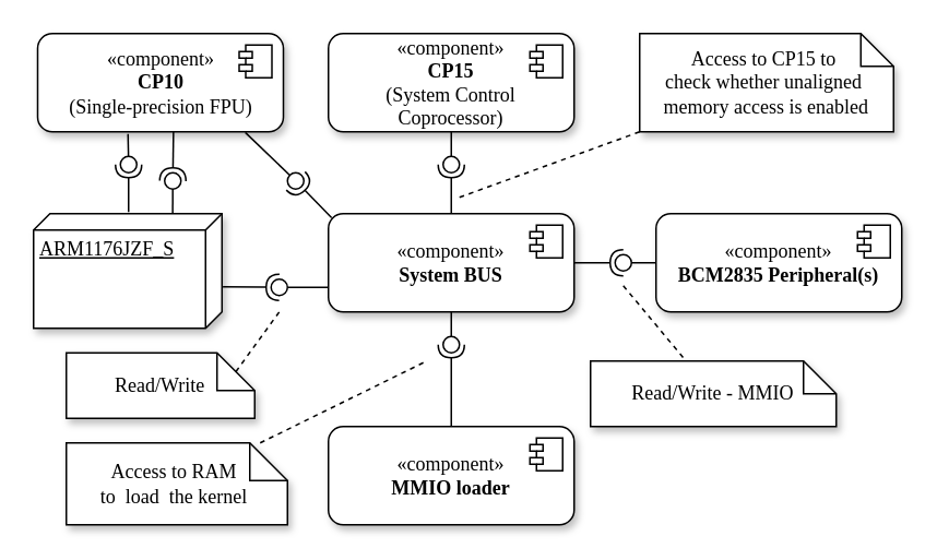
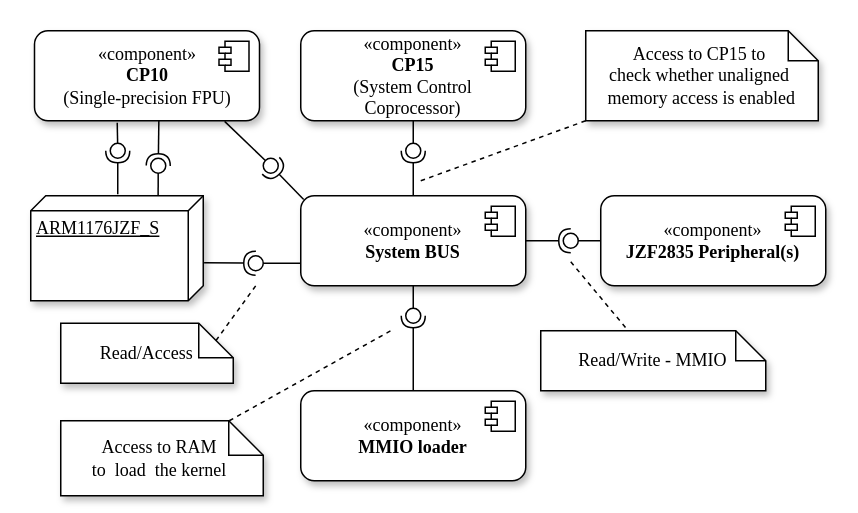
  <mxCell id="0" />
  <mxCell id="1" parent="0" />
  <mxCell id="2" value="«component»&lt;br&gt;&lt;b&gt;System BUS&lt;/b&gt;" style="html=1;dropTarget=0;whiteSpace=wrap;shadow=1;rounded=1;fontFamily=Computer Modern;" parent="1" vertex="1"><mxGeometry x="200" y="130" width="150" height="60" as="geometry" /></mxCell>
  <mxCell id="3" value="" style="shape=module;jettyWidth=8;jettyHeight=4;" parent="2" vertex="1"><mxGeometry x="1" width="20" height="20" relative="1" as="geometry"><mxPoint x="-27" y="7" as="offset" /></mxGeometry></mxCell>
  <mxCell id="4" value="«component»&lt;br&gt;&lt;b&gt;MMIO loader&lt;/b&gt;" style="html=1;dropTarget=0;whiteSpace=wrap;shadow=1;rounded=1;fontFamily=Computer Modern;" parent="1" vertex="1"><mxGeometry x="200" y="260" width="150" height="60" as="geometry" /></mxCell>
  <mxCell id="5" value="" style="shape=module;jettyWidth=8;jettyHeight=4;" parent="4" vertex="1"><mxGeometry x="1" width="20" height="20" relative="1" as="geometry"><mxPoint x="-27" y="7" as="offset" /></mxGeometry></mxCell>
- <mxCell id="6" value="«component»&lt;br&gt;&lt;b style=&quot;border-color: var(--border-color);&quot;&gt;BCM2835 Peripheral(s)&lt;/b&gt;" style="html=1;dropTarget=0;whiteSpace=wrap;shadow=1;rounded=1;fontFamily=Computer Modern;" parent="1" vertex="1"><mxGeometry x="400" y="130" width="150" height="60" as="geometry" /></mxCell>
+ <mxCell id="6" value="«component»&lt;br&gt;&lt;b style=&quot;border-color: var(--border-color);&quot;&gt;JZF2835 Peripheral(s)&lt;/b&gt;" style="html=1;dropTarget=0;whiteSpace=wrap;shadow=1;rounded=1;fontFamily=Computer Modern;" parent="1" vertex="1"><mxGeometry x="400" y="130" width="150" height="60" as="geometry" /></mxCell>
  <mxCell id="7" value="" style="shape=module;jettyWidth=8;jettyHeight=4;" parent="6" vertex="1"><mxGeometry x="1" width="20" height="20" relative="1" as="geometry"><mxPoint x="-27" y="7" as="offset" /></mxGeometry></mxCell>
  <mxCell id="8" value="" style="ellipse;whiteSpace=wrap;html=1;align=center;aspect=fixed;fillColor=none;strokeColor=none;resizable=0;perimeter=centerPerimeter;rotatable=0;allowArrows=0;points=[];outlineConnect=1;" parent="1" vertex="1"><mxGeometry x="50" y="220" width="10" height="10" as="geometry" /></mxCell>
  <mxCell id="9" value="" style="rounded=0;orthogonalLoop=1;jettySize=auto;html=1;endArrow=halfCircle;endFill=0;endSize=6;strokeWidth=1;sketch=0;exitX=0.5;exitY=0;exitDx=0;exitDy=0;" parent="1" source="4" edge="1"><mxGeometry relative="1" as="geometry"><mxPoint x="260" y="255" as="sourcePoint" /><mxPoint x="275" y="210" as="targetPoint" /></mxGeometry></mxCell>
  <mxCell id="10" value="" style="rounded=0;orthogonalLoop=1;jettySize=auto;html=1;endArrow=oval;endFill=0;sketch=0;sourcePerimeterSpacing=0;targetPerimeterSpacing=0;endSize=10;exitX=0.5;exitY=1;exitDx=0;exitDy=0;" parent="1" source="2" edge="1"><mxGeometry relative="1" as="geometry"><mxPoint x="220" y="215" as="sourcePoint" /><mxPoint x="275" y="210" as="targetPoint" /></mxGeometry></mxCell>
  <mxCell id="11" value="" style="ellipse;whiteSpace=wrap;html=1;align=center;aspect=fixed;fillColor=none;strokeColor=none;resizable=0;perimeter=centerPerimeter;rotatable=0;allowArrows=0;points=[];outlineConnect=1;" parent="1" vertex="1"><mxGeometry x="270" y="220" width="10" height="10" as="geometry" /></mxCell>
  <mxCell id="12" value="" style="rounded=0;orthogonalLoop=1;jettySize=auto;html=1;endArrow=halfCircle;endFill=0;endSize=6;strokeWidth=1;sketch=0;exitX=1;exitY=0.5;exitDx=0;exitDy=0;" parent="1" source="2" edge="1"><mxGeometry relative="1" as="geometry"><mxPoint x="285" y="275" as="sourcePoint" /><mxPoint x="380" y="160" as="targetPoint" /><Array as="points"><mxPoint x="380" y="160" /></Array></mxGeometry></mxCell>
  <mxCell id="13" value="" style="rounded=0;orthogonalLoop=1;jettySize=auto;html=1;endArrow=oval;endFill=0;sketch=0;sourcePerimeterSpacing=0;targetPerimeterSpacing=0;endSize=10;exitX=0;exitY=0.5;exitDx=0;exitDy=0;" parent="1" source="6" edge="1"><mxGeometry relative="1" as="geometry"><mxPoint x="432" y="183.56" as="sourcePoint" /><mxPoint x="380" y="160" as="targetPoint" /></mxGeometry></mxCell>
  <mxCell id="14" value="" style="ellipse;whiteSpace=wrap;html=1;align=center;aspect=fixed;fillColor=none;strokeColor=none;resizable=0;perimeter=centerPerimeter;rotatable=0;allowArrows=0;points=[];outlineConnect=1;" parent="1" vertex="1"><mxGeometry x="280" y="230" width="10" height="10" as="geometry" /></mxCell>
  <mxCell id="15" value="" style="rounded=0;orthogonalLoop=1;jettySize=auto;html=1;endArrow=halfCircle;endFill=0;endSize=6;strokeWidth=1;sketch=0;exitX=0.637;exitY=-0.005;exitDx=0;exitDy=0;exitPerimeter=0;" parent="1" source="23" edge="1"><mxGeometry relative="1" as="geometry"><mxPoint x="140" y="160" as="sourcePoint" /><mxPoint x="170" y="175" as="targetPoint" /></mxGeometry></mxCell>
  <mxCell id="16" value="" style="rounded=0;orthogonalLoop=1;jettySize=auto;html=1;endArrow=oval;endFill=0;sketch=0;sourcePerimeterSpacing=0;targetPerimeterSpacing=0;endSize=10;exitX=0;exitY=0.75;exitDx=0;exitDy=0;" parent="1" source="2" edge="1"><mxGeometry relative="1" as="geometry"><mxPoint x="110" y="245" as="sourcePoint" /><mxPoint x="170" y="175" as="targetPoint" /></mxGeometry></mxCell>
  <mxCell id="17" value="" style="ellipse;whiteSpace=wrap;html=1;align=center;aspect=fixed;fillColor=none;strokeColor=none;resizable=0;perimeter=centerPerimeter;rotatable=0;allowArrows=0;points=[];outlineConnect=1;" parent="1" vertex="1"><mxGeometry x="125" y="240" width="10" height="10" as="geometry" /></mxCell>
  <mxCell id="18" value="" style="ellipse;whiteSpace=wrap;html=1;align=center;aspect=fixed;fillColor=none;strokeColor=none;resizable=0;perimeter=centerPerimeter;rotatable=0;allowArrows=0;points=[];outlineConnect=1;" parent="1" vertex="1"><mxGeometry x="295" y="90" width="10" height="10" as="geometry" /></mxCell>
  <mxCell id="19" value="" style="ellipse;whiteSpace=wrap;html=1;align=center;aspect=fixed;fillColor=none;strokeColor=none;resizable=0;perimeter=centerPerimeter;rotatable=0;allowArrows=0;points=[];outlineConnect=1;" parent="1" vertex="1"><mxGeometry x="60" y="100" width="10" height="10" as="geometry" /></mxCell>
  <mxCell id="20" value="" style="ellipse;whiteSpace=wrap;html=1;align=center;aspect=fixed;fillColor=none;strokeColor=none;resizable=0;perimeter=centerPerimeter;rotatable=0;allowArrows=0;points=[];outlineConnect=1;" parent="1" vertex="1"><mxGeometry x="50" y="220" width="10" height="10" as="geometry" /></mxCell>
- <mxCell id="21" value="&lt;div style=&quot;&quot;&gt;&lt;span style=&quot;background-color: initial;&quot;&gt;Access to RAM&amp;nbsp;&lt;/span&gt;&lt;/div&gt;&lt;div style=&quot;&quot;&gt;&lt;span style=&quot;background-color: initial;&quot;&gt;to&amp;nbsp;&amp;nbsp;&lt;/span&gt;&lt;span style=&quot;background-color: initial;&quot;&gt;load&amp;nbsp;&amp;nbsp;&lt;/span&gt;&lt;span style=&quot;background-color: initial;&quot;&gt;the kernel&amp;nbsp;&lt;/span&gt;&lt;/div&gt;" style="shape=note;size=23;whiteSpace=wrap;html=1;align=center;shadow=1;fontFamily=Computer Modern;" parent="1" vertex="1"><mxGeometry x="40" y="270" width="135" height="50" as="geometry" /></mxCell>
+ <mxCell id="21" value="&lt;div style=&quot;&quot;&gt;&lt;span style=&quot;background-color: initial;&quot;&gt;Access to RAM&amp;nbsp;&lt;/span&gt;&lt;/div&gt;&lt;div style=&quot;&quot;&gt;&lt;span style=&quot;background-color: initial;&quot;&gt;to&amp;nbsp;&amp;nbsp;&lt;/span&gt;&lt;span style=&quot;background-color: initial;&quot;&gt;load&amp;nbsp;&amp;nbsp;&lt;/span&gt;&lt;span style=&quot;background-color: initial;&quot;&gt;the kernel&amp;nbsp;&lt;/span&gt;&lt;/div&gt;" style="shape=note;size=23;whiteSpace=wrap;html=1;align=center;shadow=1;fontFamily=Computer Modern;" parent="1" vertex="1"><mxGeometry x="40" y="280" width="135" height="50" as="geometry" /></mxCell>
  <mxCell id="22" value="" style="endArrow=none;dashed=1;html=1;rounded=0;" parent="1" source="21" edge="1"><mxGeometry width="50" height="50" relative="1" as="geometry"><mxPoint x="140" y="270" as="sourcePoint" /><mxPoint x="260" y="220" as="targetPoint" /></mxGeometry></mxCell>
  <mxCell id="23" value="ARM1176JZF_S" style="verticalAlign=top;align=left;spacingTop=8;spacingLeft=2;spacingRight=12;shape=cube;size=10;direction=south;fontStyle=4;html=1;whiteSpace=wrap;shadow=1;fontFamily=Computer Modern;" parent="1" vertex="1"><mxGeometry x="20" y="130" width="115" height="70" as="geometry" /></mxCell>
  <mxCell id="24" value="&lt;div style=&quot;&quot;&gt;Read/Write - MMIO&lt;/div&gt;" style="shape=note;size=20;whiteSpace=wrap;html=1;align=center;shadow=1;fontFamily=Computer Modern;" parent="1" vertex="1"><mxGeometry x="360" y="220" width="150" height="40" as="geometry" /></mxCell>
  <mxCell id="25" value="" style="endArrow=none;dashed=1;html=1;rounded=0;" parent="1" target="24" edge="1"><mxGeometry width="50" height="50" relative="1" as="geometry"><mxPoint x="380" y="174" as="sourcePoint" /><mxPoint x="465" y="244" as="targetPoint" /></mxGeometry></mxCell>
  <mxCell id="26" value="&lt;div style=&quot;&quot;&gt;Access to CP15 to&amp;nbsp;&lt;/div&gt;&lt;div style=&quot;&quot;&gt;check whether unaligned&amp;nbsp;&lt;/div&gt;&lt;div style=&quot;&quot;&gt;memory access is enabled&lt;/div&gt;" style="shape=note;size=20;whiteSpace=wrap;html=1;align=center;shadow=1;fontFamily=Computer Modern;" parent="1" vertex="1"><mxGeometry x="390" y="20" width="155" height="60" as="geometry" /></mxCell>
  <mxCell id="27" value="" style="rounded=0;orthogonalLoop=1;jettySize=auto;html=1;endArrow=halfCircle;endFill=0;endSize=6;strokeWidth=1;sketch=0;exitX=0.5;exitY=0;exitDx=0;exitDy=0;" parent="1" source="2" edge="1"><mxGeometry relative="1" as="geometry"><mxPoint x="136" y="185" as="sourcePoint" /><mxPoint x="275" y="100" as="targetPoint" /></mxGeometry></mxCell>
  <mxCell id="28" value="" style="rounded=0;orthogonalLoop=1;jettySize=auto;html=1;endArrow=oval;endFill=0;sketch=0;sourcePerimeterSpacing=0;targetPerimeterSpacing=0;endSize=10;exitX=0.5;exitY=1;exitDx=0;exitDy=0;" parent="1" source="30" edge="1"><mxGeometry relative="1" as="geometry"><mxPoint x="277.5" y="70" as="sourcePoint" /><mxPoint x="275" y="100" as="targetPoint" /></mxGeometry></mxCell>
  <mxCell id="29" value="" style="endArrow=none;dashed=1;html=1;rounded=0;entryX=0;entryY=1;entryDx=0;entryDy=0;entryPerimeter=0;" parent="1" target="26" edge="1"><mxGeometry width="50" height="50" relative="1" as="geometry"><mxPoint x="280" y="120" as="sourcePoint" /><mxPoint x="270" y="240" as="targetPoint" /></mxGeometry></mxCell>
  <mxCell id="30" value="«component»&lt;br&gt;&lt;b&gt;CP15&lt;/b&gt;&lt;br&gt;(System Control &lt;br&gt;Coprocessor)" style="html=1;dropTarget=0;whiteSpace=wrap;shadow=1;rounded=1;fontFamily=Computer Modern;" parent="1" vertex="1"><mxGeometry x="200" y="20" width="150" height="60" as="geometry" /></mxCell>
  <mxCell id="31" value="" style="shape=module;jettyWidth=8;jettyHeight=4;" parent="30" vertex="1"><mxGeometry x="1" width="20" height="20" relative="1" as="geometry"><mxPoint x="-27" y="7" as="offset" /></mxGeometry></mxCell>
  <mxCell id="32" value="«component»&lt;br&gt;&lt;b&gt;CP10&lt;/b&gt;&lt;br&gt;(Single-precision FPU)" style="html=1;dropTarget=0;whiteSpace=wrap;shadow=1;rounded=1;fontFamily=Computer Modern;" parent="1" vertex="1"><mxGeometry x="22.5" y="20" width="150" height="60" as="geometry" /></mxCell>
  <mxCell id="33" value="" style="shape=module;jettyWidth=8;jettyHeight=4;" parent="32" vertex="1"><mxGeometry x="1" width="20" height="20" relative="1" as="geometry"><mxPoint x="-27" y="7" as="offset" /></mxGeometry></mxCell>
  <mxCell id="34" value="" style="rounded=0;orthogonalLoop=1;jettySize=auto;html=1;endArrow=halfCircle;endFill=0;endSize=6;strokeWidth=1;sketch=0;" parent="1" edge="1"><mxGeometry relative="1" as="geometry"><mxPoint x="78" y="129" as="sourcePoint" /><mxPoint x="78" y="100" as="targetPoint" /></mxGeometry></mxCell>
  <mxCell id="35" value="" style="rounded=0;orthogonalLoop=1;jettySize=auto;html=1;endArrow=oval;endFill=0;sketch=0;sourcePerimeterSpacing=0;targetPerimeterSpacing=0;endSize=10;exitX=0.201;exitY=1.023;exitDx=0;exitDy=0;exitPerimeter=0;" parent="1" edge="1"><mxGeometry relative="1" as="geometry"><mxPoint x="77.65" y="81.38" as="sourcePoint" /><mxPoint x="78" y="100" as="targetPoint" /></mxGeometry></mxCell>
  <mxCell id="36" value="" style="rounded=0;orthogonalLoop=1;jettySize=auto;html=1;endArrow=oval;endFill=0;sketch=0;sourcePerimeterSpacing=0;targetPerimeterSpacing=0;endSize=10;exitX=-0.005;exitY=0.479;exitDx=0;exitDy=0;exitPerimeter=0;" parent="1" edge="1"><mxGeometry relative="1" as="geometry"><mxPoint x="104.915" y="129.65" as="sourcePoint" /><mxPoint x="105" y="110" as="targetPoint" /></mxGeometry></mxCell>
  <mxCell id="37" value="" style="rounded=0;orthogonalLoop=1;jettySize=auto;html=1;endArrow=halfCircle;endFill=0;endSize=6;strokeWidth=1;sketch=0;exitX=0.386;exitY=1.001;exitDx=0;exitDy=0;exitPerimeter=0;" parent="1" edge="1"><mxGeometry relative="1" as="geometry"><mxPoint x="105.4" y="80.06" as="sourcePoint" /><mxPoint x="105" y="110" as="targetPoint" /></mxGeometry></mxCell>
  <mxCell id="38" value="" style="rounded=0;orthogonalLoop=1;jettySize=auto;html=1;endArrow=oval;endFill=0;sketch=0;sourcePerimeterSpacing=0;targetPerimeterSpacing=0;endSize=10;exitX=0.845;exitY=1.007;exitDx=0;exitDy=0;exitPerimeter=0;" parent="1" source="32" edge="1"><mxGeometry relative="1" as="geometry"><mxPoint x="180" y="90" as="sourcePoint" /><mxPoint x="180" y="110" as="targetPoint" /></mxGeometry></mxCell>
  <mxCell id="39" value="" style="rounded=0;orthogonalLoop=1;jettySize=auto;html=1;endArrow=halfCircle;endFill=0;endSize=6;strokeWidth=1;sketch=0;exitX=0.013;exitY=0.041;exitDx=0;exitDy=0;exitPerimeter=0;" parent="1" source="2" edge="1"><mxGeometry relative="1" as="geometry"><mxPoint x="115.4" y="90.06" as="sourcePoint" /><mxPoint x="180" y="110" as="targetPoint" /></mxGeometry></mxCell>
- <mxCell id="40" value="&lt;div style=&quot;&quot;&gt;Read/Write&lt;/div&gt;" style="shape=note;size=23;whiteSpace=wrap;html=1;align=center;shadow=1;fontFamily=Computer Modern;" parent="1" vertex="1"><mxGeometry x="40" y="215" width="115" height="40" as="geometry" /></mxCell>
+ <mxCell id="40" value="&lt;div style=&quot;&quot;&gt;Read/Access&lt;/div&gt;" style="shape=note;size=23;whiteSpace=wrap;html=1;align=center;shadow=1;fontFamily=Computer Modern;" parent="1" vertex="1"><mxGeometry x="40" y="215" width="115" height="40" as="geometry" /></mxCell>
  <mxCell id="41" value="" style="endArrow=none;dashed=1;html=1;rounded=0;exitX=0;exitY=0;exitDx=103.5;exitDy=11.5;exitPerimeter=0;" parent="1" source="40" edge="1"><mxGeometry width="50" height="50" relative="1" as="geometry"><mxPoint x="142" y="230" as="sourcePoint" /><mxPoint x="170" y="190" as="targetPoint" /></mxGeometry></mxCell>
